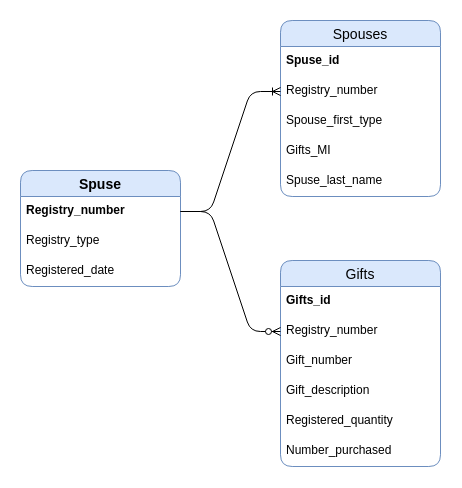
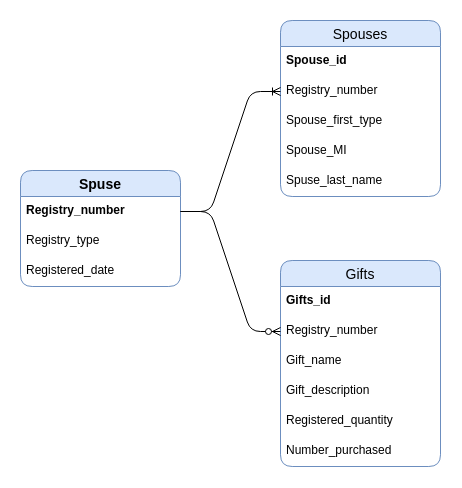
  <mxCell id="0" />
  <mxCell id="1" parent="0" />
  <mxCell id="2" value="Spuse" style="swimlane;fontStyle=1;childLayout=stackLayout;horizontal=1;startSize=26;horizontalStack=0;resizeParent=1;resizeParentMax=0;resizeLast=0;collapsible=1;marginBottom=0;align=center;fontSize=14;labelBackgroundColor=none;fillColor=#dae8fc;strokeColor=#6c8ebf;rounded=1;" parent="1" vertex="1"><mxGeometry x="20" y="170" width="160" height="116" as="geometry" /></mxCell>
  <mxCell id="3" value="Registry_number" style="text;strokeColor=none;fillColor=none;spacingLeft=4;spacingRight=4;overflow=hidden;rotatable=0;points=[[0,0.5],[1,0.5]];portConstraint=eastwest;fontSize=12;fontStyle=1" parent="2" vertex="1"><mxGeometry y="26" width="160" height="30" as="geometry" /></mxCell>
  <mxCell id="4" value="Registry_type" style="text;strokeColor=none;fillColor=none;spacingLeft=4;spacingRight=4;overflow=hidden;rotatable=0;points=[[0,0.5],[1,0.5]];portConstraint=eastwest;fontSize=12;" parent="2" vertex="1"><mxGeometry y="56" width="160" height="30" as="geometry" /></mxCell>
  <mxCell id="5" value="Registered_date" style="text;strokeColor=none;fillColor=none;spacingLeft=4;spacingRight=4;overflow=hidden;rotatable=0;points=[[0,0.5],[1,0.5]];portConstraint=eastwest;fontSize=12;" parent="2" vertex="1"><mxGeometry y="86" width="160" height="30" as="geometry" /></mxCell>
  <mxCell id="6" value="Spouses" style="swimlane;fontStyle=0;childLayout=stackLayout;horizontal=1;startSize=26;horizontalStack=0;resizeParent=1;resizeParentMax=0;resizeLast=0;collapsible=1;marginBottom=0;align=center;fontSize=14;labelBackgroundColor=none;fillColor=#dae8fc;strokeColor=#6c8ebf;rounded=1;shadow=0;glass=0;sketch=0;" parent="1" vertex="1"><mxGeometry x="280" y="20" width="160" height="176" as="geometry"><mxRectangle x="345" y="200" width="90" height="30" as="alternateBounds" /></mxGeometry></mxCell>
- <mxCell id="7" value="Spuse_id" style="text;strokeColor=none;fillColor=none;spacingLeft=4;spacingRight=4;overflow=hidden;rotatable=0;points=[[0,0.5],[1,0.5]];portConstraint=eastwest;fontSize=12;labelBackgroundColor=none;fontStyle=1" parent="6" vertex="1"><mxGeometry y="26" width="160" height="30" as="geometry" /></mxCell>
+ <mxCell id="7" value="Spouse_id" style="text;strokeColor=none;fillColor=none;spacingLeft=4;spacingRight=4;overflow=hidden;rotatable=0;points=[[0,0.5],[1,0.5]];portConstraint=eastwest;fontSize=12;labelBackgroundColor=none;fontStyle=1" parent="6" vertex="1"><mxGeometry y="26" width="160" height="30" as="geometry" /></mxCell>
  <mxCell id="8" value="Registry_number" style="text;strokeColor=none;fillColor=none;spacingLeft=4;spacingRight=4;overflow=hidden;rotatable=0;points=[[0,0.5],[1,0.5]];portConstraint=eastwest;fontSize=12;labelBackgroundColor=none;" parent="6" vertex="1"><mxGeometry y="56" width="160" height="30" as="geometry" /></mxCell>
  <mxCell id="9" value="Spouse_first_type" style="text;strokeColor=none;fillColor=none;spacingLeft=4;spacingRight=4;overflow=hidden;rotatable=0;points=[[0,0.5],[1,0.5]];portConstraint=eastwest;fontSize=12;labelBackgroundColor=none;" parent="6" vertex="1"><mxGeometry y="86" width="160" height="30" as="geometry" /></mxCell>
- <mxCell id="10" value="Gifts_MI" style="text;strokeColor=none;fillColor=none;spacingLeft=4;spacingRight=4;overflow=hidden;rotatable=0;points=[[0,0.5],[1,0.5]];portConstraint=eastwest;fontSize=12;labelBackgroundColor=none;" parent="6" vertex="1"><mxGeometry y="116" width="160" height="30" as="geometry" /></mxCell>
+ <mxCell id="10" value="Spouse_MI" style="text;strokeColor=none;fillColor=none;spacingLeft=4;spacingRight=4;overflow=hidden;rotatable=0;points=[[0,0.5],[1,0.5]];portConstraint=eastwest;fontSize=12;labelBackgroundColor=none;" parent="6" vertex="1"><mxGeometry y="116" width="160" height="30" as="geometry" /></mxCell>
  <mxCell id="11" value="Spuse_last_name" style="text;strokeColor=none;fillColor=none;spacingLeft=4;spacingRight=4;overflow=hidden;rotatable=0;points=[[0,0.5],[1,0.5]];portConstraint=eastwest;fontSize=12;labelBackgroundColor=none;" parent="6" vertex="1"><mxGeometry y="146" width="160" height="30" as="geometry" /></mxCell>
  <mxCell id="12" value="" style="edgeStyle=entityRelationEdgeStyle;fontSize=12;html=1;endArrow=ERoneToMany;exitX=1;exitY=0.5;exitDx=0;exitDy=0;entryX=0;entryY=0.5;entryDx=0;entryDy=0;rounded=1;shadow=0;sketch=0;" parent="1" source="3" target="8" edge="1"><mxGeometry width="100" height="100" relative="1" as="geometry"><mxPoint x="310" y="430" as="sourcePoint" /><mxPoint x="410" y="330" as="targetPoint" /></mxGeometry></mxCell>
  <mxCell id="13" value="Gifts" style="swimlane;fontStyle=0;childLayout=stackLayout;horizontal=1;startSize=26;horizontalStack=0;resizeParent=1;resizeParentMax=0;resizeLast=0;collapsible=1;marginBottom=0;align=center;fontSize=14;rounded=1;shadow=0;glass=0;labelBackgroundColor=none;sketch=0;fillColor=#dae8fc;strokeColor=#6c8ebf;" parent="1" vertex="1"><mxGeometry x="280" y="260" width="160" height="206" as="geometry" /></mxCell>
  <mxCell id="14" value="Gifts_id" style="text;strokeColor=none;fillColor=none;spacingLeft=4;spacingRight=4;overflow=hidden;rotatable=0;points=[[0,0.5],[1,0.5]];portConstraint=eastwest;fontSize=12;rounded=1;shadow=0;glass=0;labelBackgroundColor=none;sketch=0;fontStyle=1" parent="13" vertex="1"><mxGeometry y="26" width="160" height="30" as="geometry" /></mxCell>
  <mxCell id="15" value="Registry_number" style="text;strokeColor=none;fillColor=none;spacingLeft=4;spacingRight=4;overflow=hidden;rotatable=0;points=[[0,0.5],[1,0.5]];portConstraint=eastwest;fontSize=12;rounded=1;shadow=0;glass=0;labelBackgroundColor=none;sketch=0;" parent="13" vertex="1"><mxGeometry y="56" width="160" height="30" as="geometry" /></mxCell>
- <mxCell id="16" value="Gift_number" style="text;strokeColor=none;fillColor=none;spacingLeft=4;spacingRight=4;overflow=hidden;rotatable=0;points=[[0,0.5],[1,0.5]];portConstraint=eastwest;fontSize=12;rounded=1;shadow=0;glass=0;labelBackgroundColor=none;sketch=0;" parent="13" vertex="1"><mxGeometry y="86" width="160" height="30" as="geometry" /></mxCell>
+ <mxCell id="16" value="Gift_name" style="text;strokeColor=none;fillColor=none;spacingLeft=4;spacingRight=4;overflow=hidden;rotatable=0;points=[[0,0.5],[1,0.5]];portConstraint=eastwest;fontSize=12;rounded=1;shadow=0;glass=0;labelBackgroundColor=none;sketch=0;" parent="13" vertex="1"><mxGeometry y="86" width="160" height="30" as="geometry" /></mxCell>
  <mxCell id="17" value="Gift_description" style="text;strokeColor=none;fillColor=none;spacingLeft=4;spacingRight=4;overflow=hidden;rotatable=0;points=[[0,0.5],[1,0.5]];portConstraint=eastwest;fontSize=12;rounded=1;shadow=0;glass=0;labelBackgroundColor=none;sketch=0;" parent="13" vertex="1"><mxGeometry y="116" width="160" height="30" as="geometry" /></mxCell>
  <mxCell id="18" value="Registered_quantity" style="text;strokeColor=none;fillColor=none;spacingLeft=4;spacingRight=4;overflow=hidden;rotatable=0;points=[[0,0.5],[1,0.5]];portConstraint=eastwest;fontSize=12;rounded=1;shadow=0;glass=0;labelBackgroundColor=none;sketch=0;" parent="13" vertex="1"><mxGeometry y="146" width="160" height="30" as="geometry" /></mxCell>
  <mxCell id="19" value="Number_purchased" style="text;strokeColor=none;fillColor=none;spacingLeft=4;spacingRight=4;overflow=hidden;rotatable=0;points=[[0,0.5],[1,0.5]];portConstraint=eastwest;fontSize=12;rounded=1;shadow=0;glass=0;labelBackgroundColor=none;sketch=0;" parent="13" vertex="1"><mxGeometry y="176" width="160" height="30" as="geometry" /></mxCell>
  <mxCell id="20" value="" style="edgeStyle=entityRelationEdgeStyle;fontSize=12;html=1;endArrow=ERzeroToMany;endFill=1;rounded=1;shadow=0;sketch=0;exitX=1;exitY=0.5;exitDx=0;exitDy=0;entryX=0;entryY=0.5;entryDx=0;entryDy=0;" parent="1" source="3" target="15" edge="1"><mxGeometry width="100" height="100" relative="1" as="geometry"><mxPoint x="310" y="330" as="sourcePoint" /><mxPoint x="410" y="230" as="targetPoint" /></mxGeometry></mxCell>
